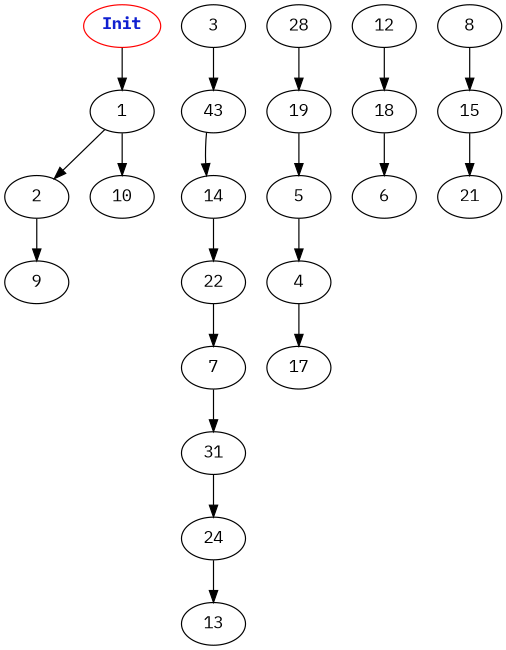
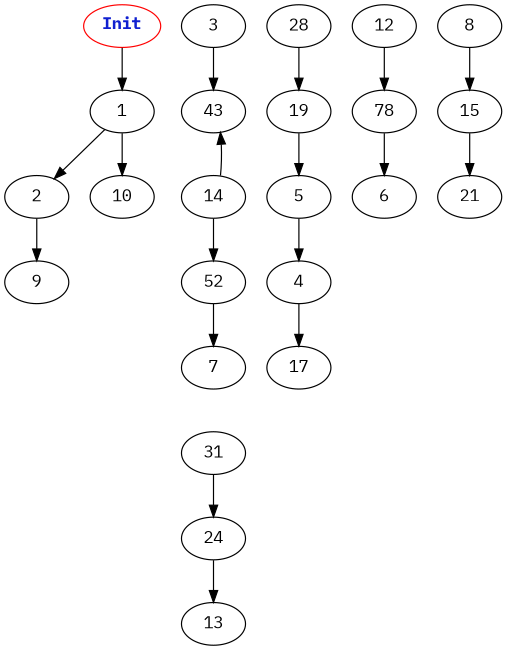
  digraph {
    fontname="IBM Plex Mono"
    node [fontname="IBM Plex Mono"]
    edge [fontname="IBM Plex Mono" weight=4.0]
    n1 [color=red fontcolor="#1020d0" label=<<b>Init</b>>]
    1
    2
    10
    9
    n6 [label=43]
    3
    5
    4
    17
    12
-   18
+   18 [label=78]
    6
    8
    15
    21
    14
-   22
+   22 [label=52]
    7
    n20 [label=31]
    24
    n22 [label=28]
    19
    13
    n1 -> 1 [weight=9.0]
    1 -> 2 [weight=1.0]
    1 -> 10 [weight=6.0]
    2 -> 9 [weight=9.0]
-   n6 -> 14
+   14 -> n6
    3 -> n6 [weight=2.0]
    5 -> 4
    4 -> 17 [weight=2.0]
    12 -> 18 [weight=8.0]
    18 -> 6 [weight=6.0]
    8 -> 15
    15 -> 21 [weight=3.0]
    14 -> 22
    22 -> 7 [weight=2.0]
-   7 -> n20 [weight=1.0]
    n20 -> 24 [weight=7.0]
    24 -> 13
    n22 -> 19 [weight=2.0]
    19 -> 5 [weight=9.0]
  }
